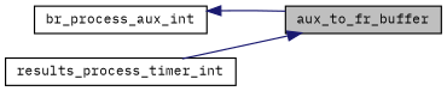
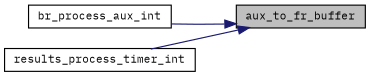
  digraph {
    fontname="IBM Plex Mono"
    rankdir=RL
    node [color=black fillcolor=white fontname="IBM Plex Mono" fontsize=10 shape=record style=filled]
    edge [color=midnightblue dir=back fontname="IBM Plex Mono" fontsize=10 labelfontname=Helvetica labelfontsize=10 style=solid]
    n1 [fillcolor=grey75 fontcolor=black height=0.2 label=aux_to_fr_buffer width=0.4]
    n2 [height=0.2 label=br_process_aux_int width=0.4]
    n3 [height=0.2 label=results_process_timer_int width=0.4]
-   n2 -> n1
+   n1 -> n2
    n1 -> n3
  }
